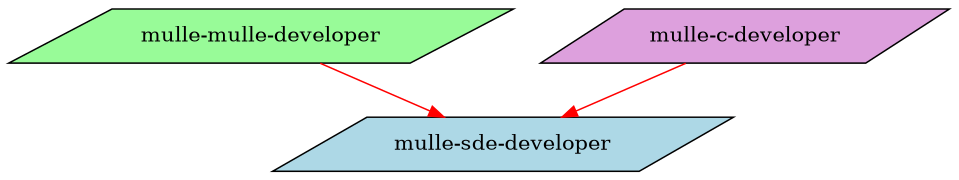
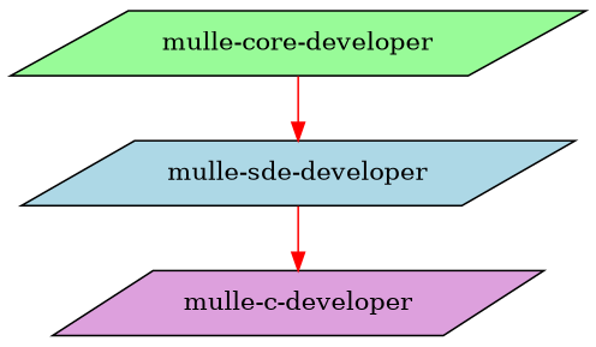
  digraph {
    rankdir=TD
    node [shape=parallelogram style=filled]
    edge [color=red]
-   "mulle-core-developer" [fillcolor=palegreen label="mulle-mulle-developer"]
+   "mulle-core-developer" [fillcolor=palegreen]
    "mulle-sde-developer" [fillcolor=lightblue]
    "mulle-c-developer" [fillcolor=plum]
    "mulle-core-developer" -> "mulle-sde-developer"
-   "mulle-c-developer" -> "mulle-sde-developer"
+   "mulle-sde-developer" -> "mulle-c-developer"
  }
